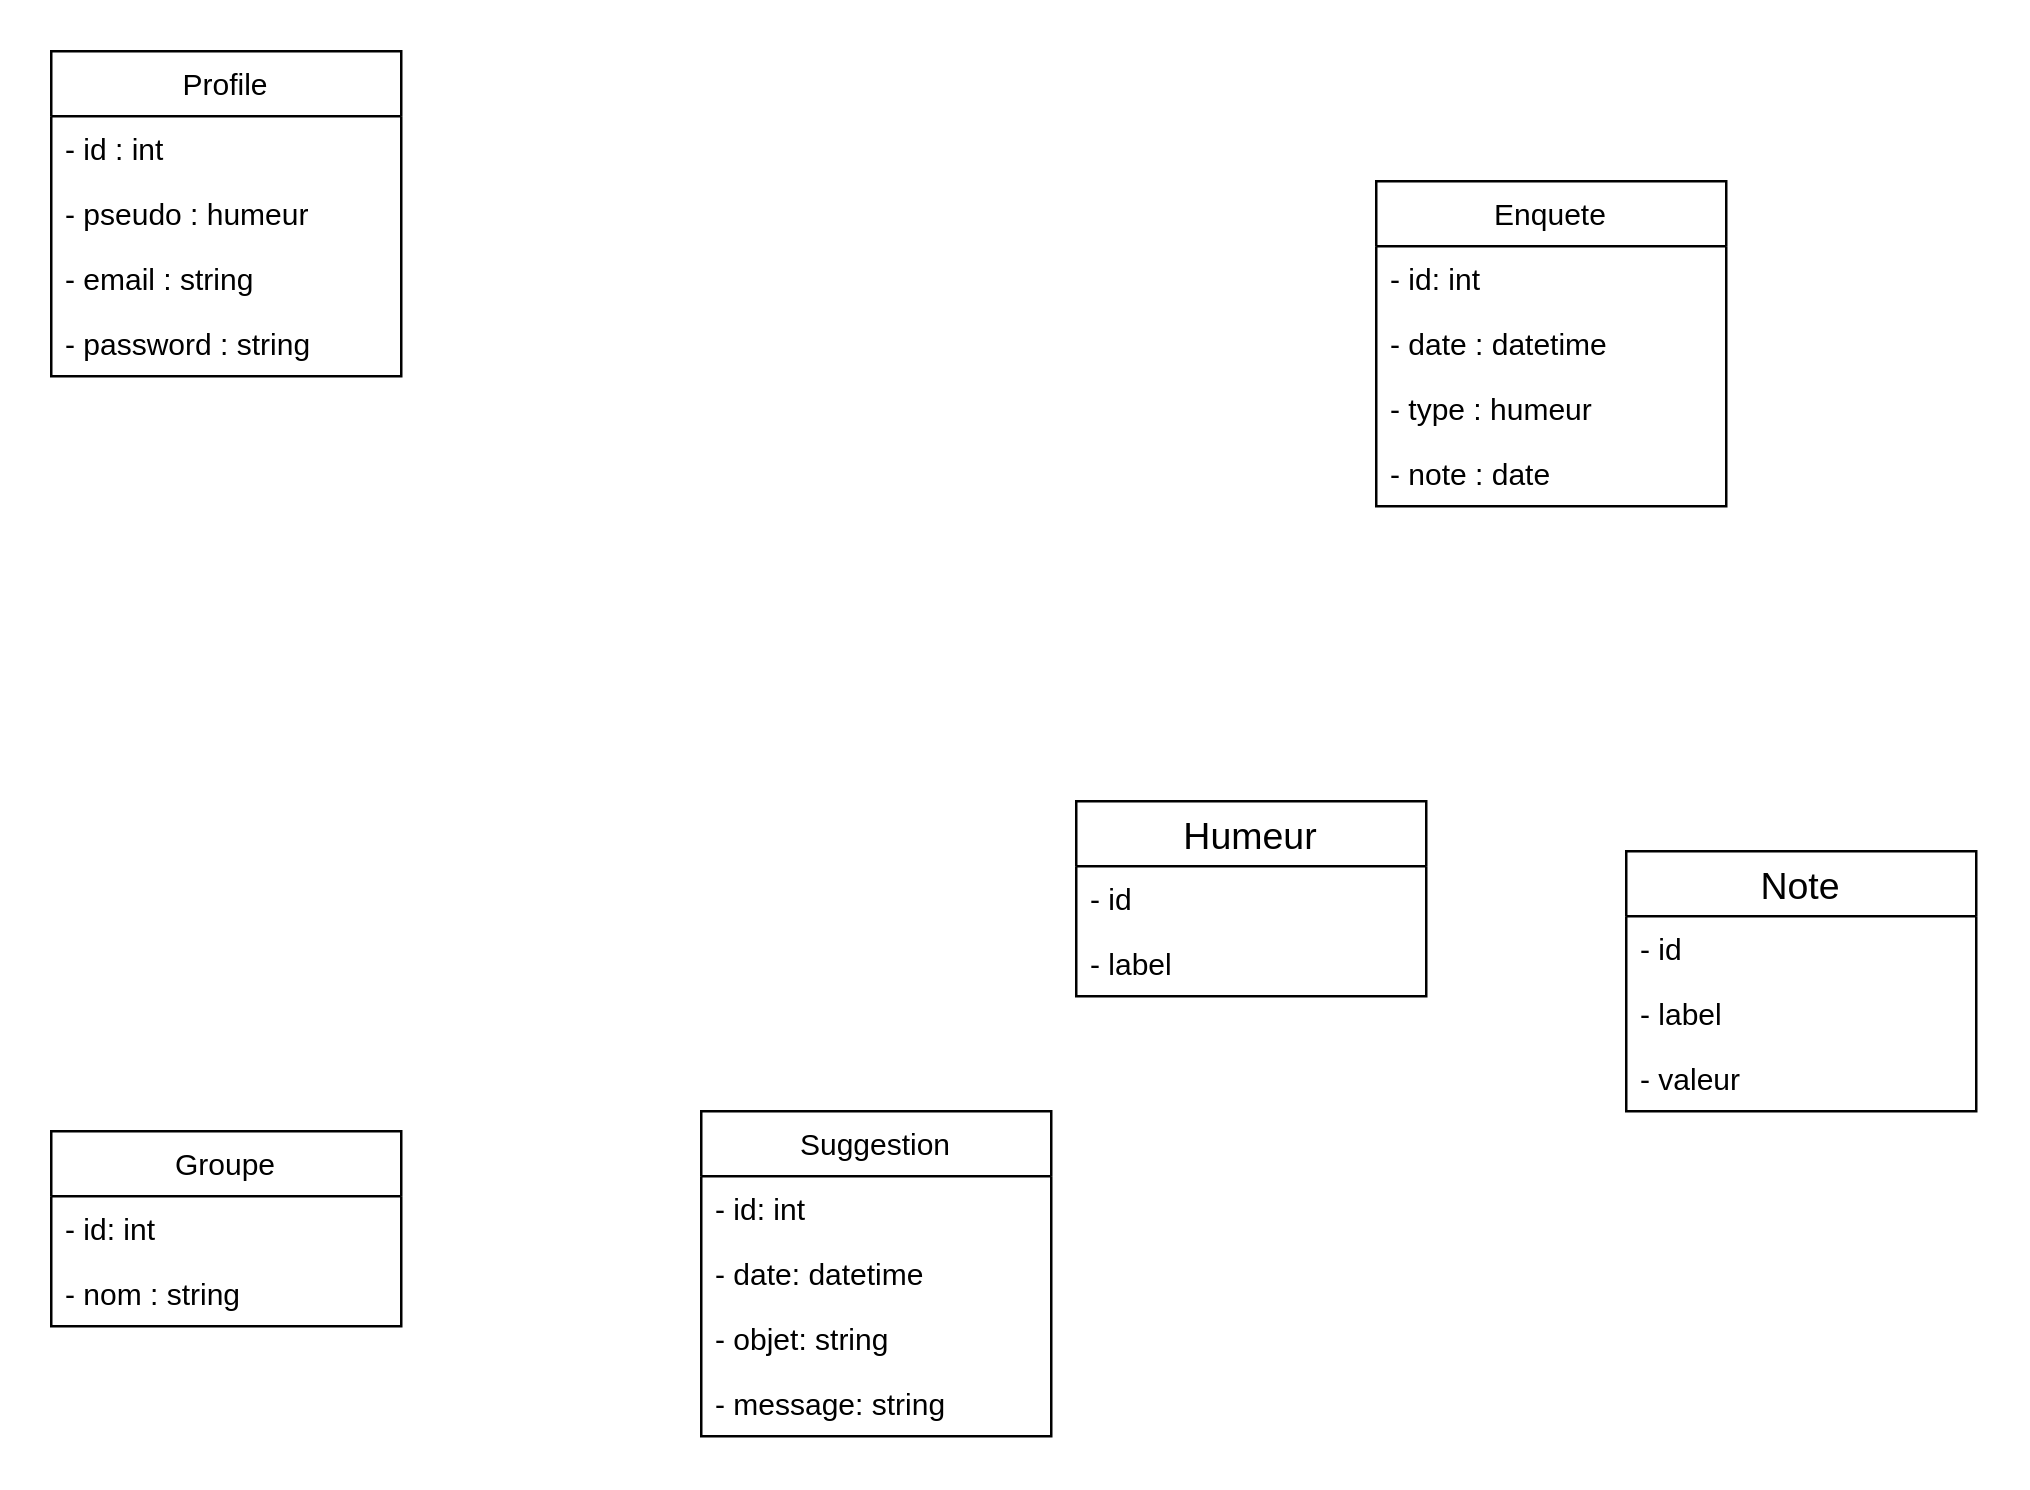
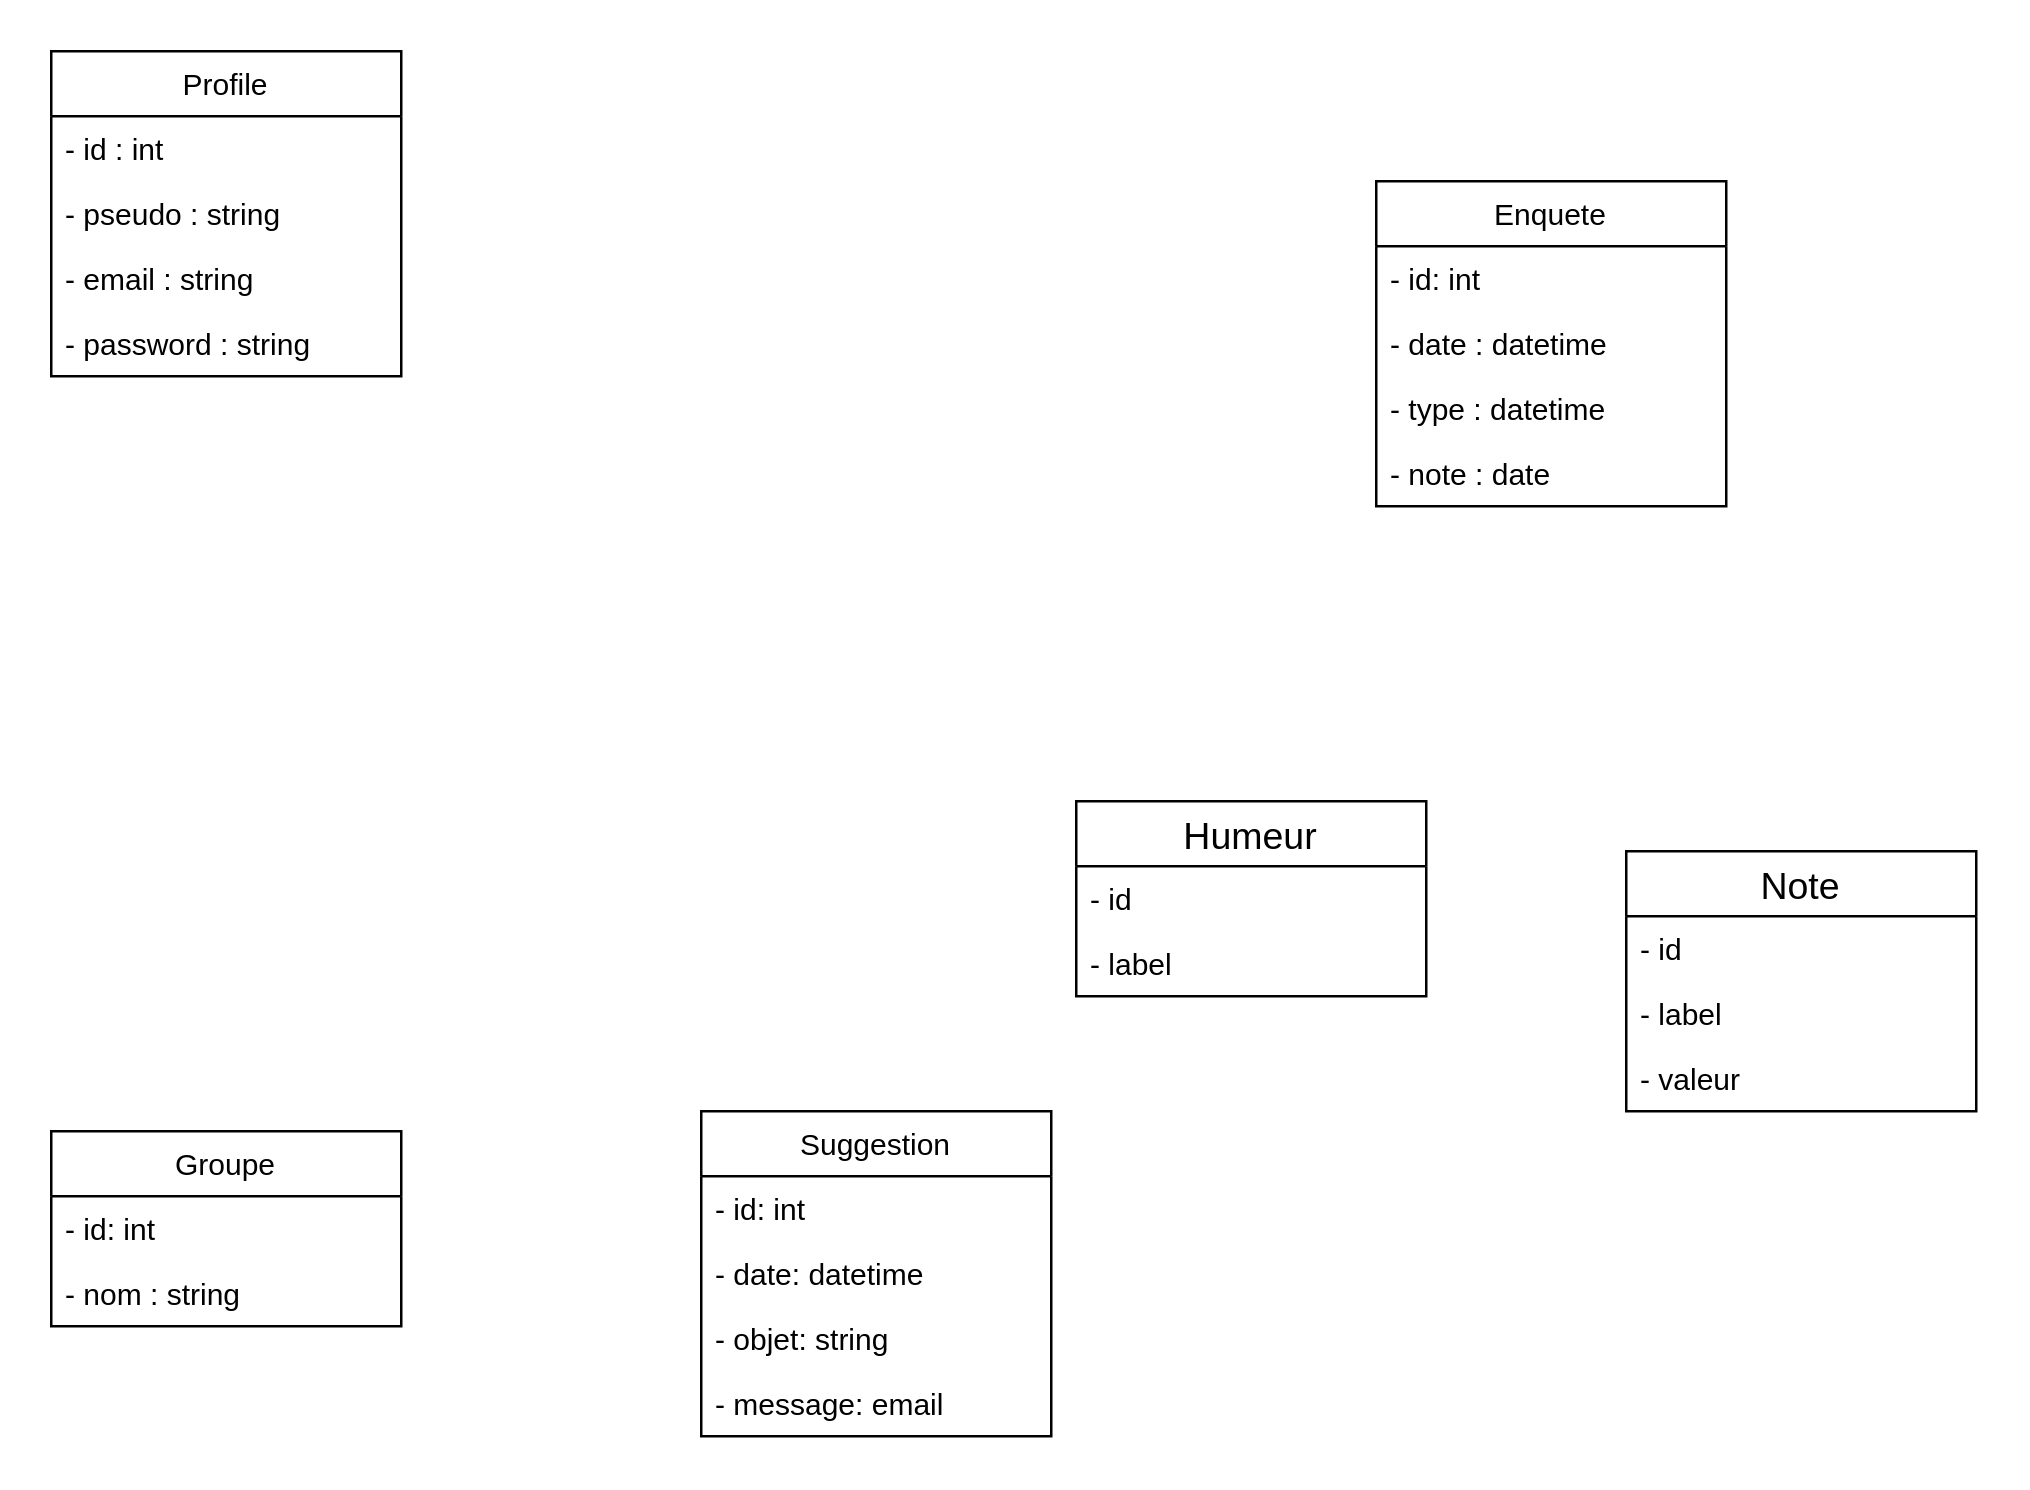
  <mxCell id="0" />
  <mxCell id="1" parent="0" />
  <mxCell id="2" value="Profile" style="swimlane;fontStyle=0;childLayout=stackLayout;horizontal=1;startSize=26;fillColor=none;horizontalStack=0;resizeParent=1;resizeParentMax=0;resizeLast=0;collapsible=1;marginBottom=0;" parent="1" vertex="1"><mxGeometry x="20" y="20" width="140" height="130" as="geometry" /></mxCell>
  <mxCell id="3" value="- id : int" style="text;strokeColor=none;fillColor=none;align=left;verticalAlign=top;spacingLeft=4;spacingRight=4;overflow=hidden;rotatable=0;points=[[0,0.5],[1,0.5]];portConstraint=eastwest;" parent="2" vertex="1"><mxGeometry y="26" width="140" height="26" as="geometry" /></mxCell>
- <mxCell id="4" value="- pseudo : humeur" style="text;strokeColor=none;fillColor=none;align=left;verticalAlign=top;spacingLeft=4;spacingRight=4;overflow=hidden;rotatable=0;points=[[0,0.5],[1,0.5]];portConstraint=eastwest;" parent="2" vertex="1"><mxGeometry y="52" width="140" height="26" as="geometry" /></mxCell>
+ <mxCell id="4" value="- pseudo : string" style="text;strokeColor=none;fillColor=none;align=left;verticalAlign=top;spacingLeft=4;spacingRight=4;overflow=hidden;rotatable=0;points=[[0,0.5],[1,0.5]];portConstraint=eastwest;" parent="2" vertex="1"><mxGeometry y="52" width="140" height="26" as="geometry" /></mxCell>
  <mxCell id="5" value="- email : string " style="text;strokeColor=none;fillColor=none;align=left;verticalAlign=top;spacingLeft=4;spacingRight=4;overflow=hidden;rotatable=0;points=[[0,0.5],[1,0.5]];portConstraint=eastwest;" vertex="1" parent="2"><mxGeometry y="78" width="140" height="26" as="geometry" /></mxCell>
  <mxCell id="6" value="- password : string " style="text;strokeColor=none;fillColor=none;align=left;verticalAlign=top;spacingLeft=4;spacingRight=4;overflow=hidden;rotatable=0;points=[[0,0.5],[1,0.5]];portConstraint=eastwest;" vertex="1" parent="2"><mxGeometry y="104" width="140" height="26" as="geometry" /></mxCell>
  <mxCell id="7" value="Groupe" style="swimlane;fontStyle=0;childLayout=stackLayout;horizontal=1;startSize=26;fillColor=none;horizontalStack=0;resizeParent=1;resizeParentMax=0;resizeLast=0;collapsible=1;marginBottom=0;" parent="1" vertex="1"><mxGeometry x="20" y="452" width="140" height="78" as="geometry" /></mxCell>
  <mxCell id="8" value="- id: int" style="text;strokeColor=none;fillColor=none;align=left;verticalAlign=top;spacingLeft=4;spacingRight=4;overflow=hidden;rotatable=0;points=[[0,0.5],[1,0.5]];portConstraint=eastwest;" parent="7" vertex="1"><mxGeometry y="26" width="140" height="26" as="geometry" /></mxCell>
  <mxCell id="9" value="- nom : string" style="text;strokeColor=none;fillColor=none;align=left;verticalAlign=top;spacingLeft=4;spacingRight=4;overflow=hidden;rotatable=0;points=[[0,0.5],[1,0.5]];portConstraint=eastwest;" parent="7" vertex="1"><mxGeometry y="52" width="140" height="26" as="geometry" /></mxCell>
  <mxCell id="10" value="Enquete" style="swimlane;fontStyle=0;childLayout=stackLayout;horizontal=1;startSize=26;fillColor=none;horizontalStack=0;resizeParent=1;resizeParentMax=0;resizeLast=0;collapsible=1;marginBottom=0;" parent="1" vertex="1"><mxGeometry x="550" y="72" width="140" height="130" as="geometry" /></mxCell>
  <mxCell id="11" value="- id: int" style="text;strokeColor=none;fillColor=none;align=left;verticalAlign=top;spacingLeft=4;spacingRight=4;overflow=hidden;rotatable=0;points=[[0,0.5],[1,0.5]];portConstraint=eastwest;" parent="10" vertex="1"><mxGeometry y="26" width="140" height="26" as="geometry" /></mxCell>
  <mxCell id="12" value="- date : datetime" style="text;strokeColor=none;fillColor=none;align=left;verticalAlign=top;spacingLeft=4;spacingRight=4;overflow=hidden;rotatable=0;points=[[0,0.5],[1,0.5]];portConstraint=eastwest;" parent="10" vertex="1"><mxGeometry y="52" width="140" height="26" as="geometry" /></mxCell>
- <mxCell id="13" value="- type : humeur" style="text;strokeColor=none;fillColor=none;align=left;verticalAlign=top;spacingLeft=4;spacingRight=4;overflow=hidden;rotatable=0;points=[[0,0.5],[1,0.5]];portConstraint=eastwest;" vertex="1" parent="10"><mxGeometry y="78" width="140" height="26" as="geometry" /></mxCell>
+ <mxCell id="13" value="- type : datetime" style="text;strokeColor=none;fillColor=none;align=left;verticalAlign=top;spacingLeft=4;spacingRight=4;overflow=hidden;rotatable=0;points=[[0,0.5],[1,0.5]];portConstraint=eastwest;" vertex="1" parent="10"><mxGeometry y="78" width="140" height="26" as="geometry" /></mxCell>
  <mxCell id="14" value="- note : date" style="text;strokeColor=none;fillColor=none;align=left;verticalAlign=top;spacingLeft=4;spacingRight=4;overflow=hidden;rotatable=0;points=[[0,0.5],[1,0.5]];portConstraint=eastwest;" vertex="1" parent="10"><mxGeometry y="104" width="140" height="26" as="geometry" /></mxCell>
  <mxCell id="15" value="Suggestion" style="swimlane;fontStyle=0;childLayout=stackLayout;horizontal=1;startSize=26;fillColor=none;horizontalStack=0;resizeParent=1;resizeParentMax=0;resizeLast=0;collapsible=1;marginBottom=0;" parent="1" vertex="1"><mxGeometry x="280" y="444" width="140" height="130" as="geometry" /></mxCell>
  <mxCell id="16" value="- id: int" style="text;strokeColor=none;fillColor=none;align=left;verticalAlign=top;spacingLeft=4;spacingRight=4;overflow=hidden;rotatable=0;points=[[0,0.5],[1,0.5]];portConstraint=eastwest;" parent="15" vertex="1"><mxGeometry y="26" width="140" height="26" as="geometry" /></mxCell>
  <mxCell id="17" value="- date: datetime" style="text;strokeColor=none;fillColor=none;align=left;verticalAlign=top;spacingLeft=4;spacingRight=4;overflow=hidden;rotatable=0;points=[[0,0.5],[1,0.5]];portConstraint=eastwest;" vertex="1" parent="15"><mxGeometry y="52" width="140" height="26" as="geometry" /></mxCell>
  <mxCell id="18" value="- objet: string" style="text;strokeColor=none;fillColor=none;align=left;verticalAlign=top;spacingLeft=4;spacingRight=4;overflow=hidden;rotatable=0;points=[[0,0.5],[1,0.5]];portConstraint=eastwest;" parent="15" vertex="1"><mxGeometry y="78" width="140" height="26" as="geometry" /></mxCell>
- <mxCell id="19" value="- message: string" style="text;strokeColor=none;fillColor=none;align=left;verticalAlign=top;spacingLeft=4;spacingRight=4;overflow=hidden;rotatable=0;points=[[0,0.5],[1,0.5]];portConstraint=eastwest;" parent="15" vertex="1"><mxGeometry y="104" width="140" height="26" as="geometry" /></mxCell>
+ <mxCell id="19" value="- message: email" style="text;strokeColor=none;fillColor=none;align=left;verticalAlign=top;spacingLeft=4;spacingRight=4;overflow=hidden;rotatable=0;points=[[0,0.5],[1,0.5]];portConstraint=eastwest;" parent="15" vertex="1"><mxGeometry y="104" width="140" height="26" as="geometry" /></mxCell>
  <mxCell id="20" value="Humeur" style="swimlane;fontStyle=0;childLayout=stackLayout;horizontal=1;startSize=26;fillColor=none;horizontalStack=0;resizeParent=1;resizeParentMax=0;resizeLast=0;collapsible=1;marginBottom=0;fontSize=15;" vertex="1" parent="1"><mxGeometry x="430" y="320" width="140" height="78" as="geometry" /></mxCell>
  <mxCell id="21" value="- id" style="text;strokeColor=none;fillColor=none;align=left;verticalAlign=top;spacingLeft=4;spacingRight=4;overflow=hidden;rotatable=0;points=[[0,0.5],[1,0.5]];portConstraint=eastwest;" vertex="1" parent="20"><mxGeometry y="26" width="140" height="26" as="geometry" /></mxCell>
  <mxCell id="22" value="- label" style="text;strokeColor=none;fillColor=none;align=left;verticalAlign=top;spacingLeft=4;spacingRight=4;overflow=hidden;rotatable=0;points=[[0,0.5],[1,0.5]];portConstraint=eastwest;" vertex="1" parent="20"><mxGeometry y="52" width="140" height="26" as="geometry" /></mxCell>
  <mxCell id="23" value="Note" style="swimlane;fontStyle=0;childLayout=stackLayout;horizontal=1;startSize=26;fillColor=none;horizontalStack=0;resizeParent=1;resizeParentMax=0;resizeLast=0;collapsible=1;marginBottom=0;fontSize=15;" vertex="1" parent="1"><mxGeometry x="650" y="340" width="140" height="104" as="geometry" /></mxCell>
  <mxCell id="24" value="- id" style="text;strokeColor=none;fillColor=none;align=left;verticalAlign=top;spacingLeft=4;spacingRight=4;overflow=hidden;rotatable=0;points=[[0,0.5],[1,0.5]];portConstraint=eastwest;fontSize=12;" vertex="1" parent="23"><mxGeometry y="26" width="140" height="26" as="geometry" /></mxCell>
  <mxCell id="25" value="- label" style="text;strokeColor=none;fillColor=none;align=left;verticalAlign=top;spacingLeft=4;spacingRight=4;overflow=hidden;rotatable=0;points=[[0,0.5],[1,0.5]];portConstraint=eastwest;fontSize=12;" vertex="1" parent="23"><mxGeometry y="52" width="140" height="26" as="geometry" /></mxCell>
  <mxCell id="26" value="- valeur" style="text;strokeColor=none;fillColor=none;align=left;verticalAlign=top;spacingLeft=4;spacingRight=4;overflow=hidden;rotatable=0;points=[[0,0.5],[1,0.5]];portConstraint=eastwest;fontSize=12;" vertex="1" parent="23"><mxGeometry y="78" width="140" height="26" as="geometry" /></mxCell>
